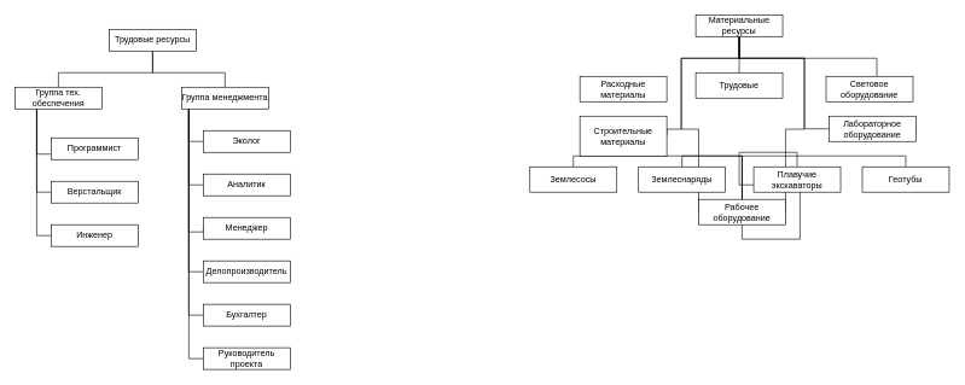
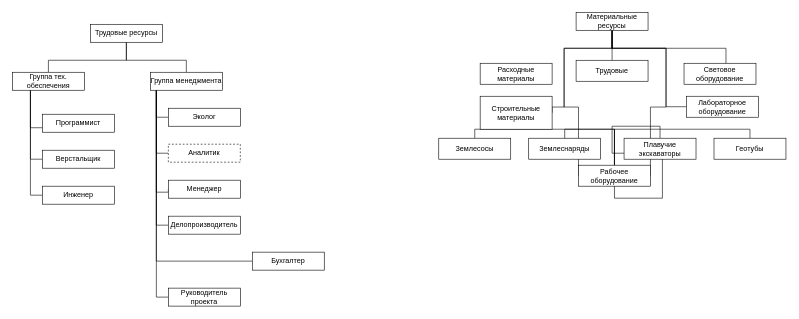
  <mxCell id="0" />
  <mxCell id="1" parent="0" />
  <mxCell id="2" style="edgeStyle=orthogonalEdgeStyle;rounded=0;orthogonalLoop=1;jettySize=auto;html=1;entryX=0.5;entryY=0;entryDx=0;entryDy=0;endArrow=none;endFill=0;" parent="1" source="4" target="8" edge="1"><mxGeometry relative="1" as="geometry"><Array as="points"><mxPoint x="210" y="100" /><mxPoint x="80" y="100" /></Array></mxGeometry></mxCell>
  <mxCell id="3" style="edgeStyle=orthogonalEdgeStyle;rounded=0;orthogonalLoop=1;jettySize=auto;html=1;entryX=0.5;entryY=0;entryDx=0;entryDy=0;endArrow=none;endFill=0;" parent="1" source="4" target="15" edge="1"><mxGeometry relative="1" as="geometry"><Array as="points"><mxPoint x="210" y="100" /><mxPoint x="310" y="100" /></Array></mxGeometry></mxCell>
  <mxCell id="4" value="Трудовые ресурсы" style="rounded=0;whiteSpace=wrap;html=1;" parent="1" vertex="1"><mxGeometry x="150" y="40" width="120" height="30" as="geometry" /></mxCell>
  <mxCell id="5" style="edgeStyle=orthogonalEdgeStyle;rounded=0;orthogonalLoop=1;jettySize=auto;html=1;entryX=0;entryY=0.5;entryDx=0;entryDy=0;endArrow=none;endFill=0;" parent="1" source="8" target="18" edge="1"><mxGeometry relative="1" as="geometry"><Array as="points"><mxPoint x="50" y="325" /></Array></mxGeometry></mxCell>
  <mxCell id="6" style="edgeStyle=orthogonalEdgeStyle;rounded=0;orthogonalLoop=1;jettySize=auto;html=1;entryX=0;entryY=0.5;entryDx=0;entryDy=0;endArrow=none;endFill=0;" parent="1" source="8" target="17" edge="1"><mxGeometry relative="1" as="geometry"><Array as="points"><mxPoint x="50" y="265" /></Array></mxGeometry></mxCell>
  <mxCell id="7" style="edgeStyle=orthogonalEdgeStyle;rounded=0;orthogonalLoop=1;jettySize=auto;html=1;entryX=0;entryY=0.75;entryDx=0;entryDy=0;endArrow=none;endFill=0;" parent="1" source="8" target="16" edge="1"><mxGeometry relative="1" as="geometry"><Array as="points"><mxPoint x="50" y="213" /></Array></mxGeometry></mxCell>
  <mxCell id="8" value="Группа тех. обеспечения" style="rounded=0;whiteSpace=wrap;html=1;" parent="1" vertex="1"><mxGeometry x="20" y="120" width="120" height="30" as="geometry" /></mxCell>
  <mxCell id="9" style="edgeStyle=orthogonalEdgeStyle;rounded=0;orthogonalLoop=1;jettySize=auto;html=1;entryX=0;entryY=0.5;entryDx=0;entryDy=0;endArrow=none;endFill=0;" parent="1" source="15" target="24" edge="1"><mxGeometry relative="1" as="geometry"><Array as="points"><mxPoint x="260" y="495" /></Array></mxGeometry></mxCell>
  <mxCell id="10" style="edgeStyle=orthogonalEdgeStyle;rounded=0;orthogonalLoop=1;jettySize=auto;html=1;entryX=0;entryY=0.5;entryDx=0;entryDy=0;endArrow=none;endFill=0;" parent="1" source="15" target="23" edge="1"><mxGeometry relative="1" as="geometry"><Array as="points"><mxPoint x="260" y="435" /></Array></mxGeometry></mxCell>
  <mxCell id="11" style="edgeStyle=orthogonalEdgeStyle;rounded=0;orthogonalLoop=1;jettySize=auto;html=1;entryX=0;entryY=0.5;entryDx=0;entryDy=0;endArrow=none;endFill=0;" parent="1" source="15" target="22" edge="1"><mxGeometry relative="1" as="geometry"><Array as="points"><mxPoint x="260" y="375" /></Array></mxGeometry></mxCell>
  <mxCell id="12" style="edgeStyle=orthogonalEdgeStyle;rounded=0;orthogonalLoop=1;jettySize=auto;html=1;entryX=0;entryY=0.5;entryDx=0;entryDy=0;endArrow=none;endFill=0;" parent="1" source="15" target="21" edge="1"><mxGeometry relative="1" as="geometry"><Array as="points"><mxPoint x="260" y="320" /><mxPoint x="280" y="320" /></Array></mxGeometry></mxCell>
  <mxCell id="13" style="edgeStyle=orthogonalEdgeStyle;rounded=0;orthogonalLoop=1;jettySize=auto;html=1;entryX=0;entryY=0.5;entryDx=0;entryDy=0;endArrow=none;endFill=0;" parent="1" source="15" target="20" edge="1"><mxGeometry relative="1" as="geometry"><Array as="points"><mxPoint x="260" y="255" /></Array></mxGeometry></mxCell>
  <mxCell id="14" style="edgeStyle=orthogonalEdgeStyle;rounded=0;orthogonalLoop=1;jettySize=auto;html=1;entryX=0;entryY=0.5;entryDx=0;entryDy=0;endArrow=none;endFill=0;" parent="1" source="15" target="19" edge="1"><mxGeometry relative="1" as="geometry"><Array as="points"><mxPoint x="260" y="195" /></Array></mxGeometry></mxCell>
  <mxCell id="15" value="Группа менеджмента" style="rounded=0;whiteSpace=wrap;html=1;" parent="1" vertex="1"><mxGeometry x="250" y="120" width="120" height="30" as="geometry" /></mxCell>
  <mxCell id="16" value="Программист" style="rounded=0;whiteSpace=wrap;html=1;" parent="1" vertex="1"><mxGeometry x="70" y="190" width="120" height="30" as="geometry" /></mxCell>
  <mxCell id="17" value="Верстальщик" style="rounded=0;whiteSpace=wrap;html=1;" parent="1" vertex="1"><mxGeometry x="70" y="250" width="120" height="30" as="geometry" /></mxCell>
  <mxCell id="18" value="Инженер" style="rounded=0;whiteSpace=wrap;html=1;" parent="1" vertex="1"><mxGeometry x="70" y="310" width="120" height="30" as="geometry" /></mxCell>
  <mxCell id="19" value="Эколог" style="rounded=0;whiteSpace=wrap;html=1;" parent="1" vertex="1"><mxGeometry x="280" y="180" width="120" height="30" as="geometry" /></mxCell>
- <mxCell id="20" value="Аналитик" style="rounded=0;whiteSpace=wrap;html=1;" parent="1" vertex="1"><mxGeometry x="280" y="240" width="120" height="30" as="geometry" /></mxCell>
+ <mxCell id="20" value="Аналитик" style="rounded=0;whiteSpace=wrap;html=1;dashed=1;" parent="1" vertex="1"><mxGeometry x="280" y="240" width="120" height="30" as="geometry" /></mxCell>
  <mxCell id="21" value="Менеджер" style="rounded=0;whiteSpace=wrap;html=1;" parent="1" vertex="1"><mxGeometry x="280" y="300" width="120" height="30" as="geometry" /></mxCell>
  <mxCell id="22" value="Делопроизводитель" style="rounded=0;whiteSpace=wrap;html=1;" parent="1" vertex="1"><mxGeometry x="280" y="360" width="120" height="30" as="geometry" /></mxCell>
- <mxCell id="23" value="Бухгалтер" style="rounded=0;whiteSpace=wrap;html=1;" parent="1" vertex="1"><mxGeometry x="280" y="420" width="120" height="30" as="geometry" /></mxCell>
+ <mxCell id="23" value="Бухгалтер" style="rounded=0;whiteSpace=wrap;html=1;" parent="1" vertex="1"><mxGeometry x="420" y="420" width="120" height="30" as="geometry" /></mxCell>
  <mxCell id="24" value="Руководитель проекта" style="rounded=0;whiteSpace=wrap;html=1;" parent="1" vertex="1"><mxGeometry x="280" y="480" width="120" height="30" as="geometry" /></mxCell>
  <mxCell id="25" style="edgeStyle=orthogonalEdgeStyle;rounded=0;orthogonalLoop=1;jettySize=auto;html=1;entryX=0.5;entryY=0;entryDx=0;entryDy=0;endArrow=none;endFill=0;" parent="1" source="31" edge="1"><mxGeometry relative="1" as="geometry"><mxPoint x="1020" y="105" as="targetPoint" /></mxGeometry></mxCell>
  <mxCell id="26" style="edgeStyle=orthogonalEdgeStyle;rounded=0;orthogonalLoop=1;jettySize=auto;html=1;entryX=0.583;entryY=0.086;entryDx=0;entryDy=0;entryPerimeter=0;endArrow=none;endFill=0;" parent="1" source="31" target="33" edge="1"><mxGeometry relative="1" as="geometry"><Array as="points"><mxPoint x="1020" y="80" /><mxPoint x="1210" y="80" /></Array></mxGeometry></mxCell>
  <mxCell id="27" style="edgeStyle=orthogonalEdgeStyle;rounded=0;orthogonalLoop=1;jettySize=auto;html=1;exitX=0.5;exitY=1;exitDx=0;exitDy=0;entryX=0;entryY=0.5;entryDx=0;entryDy=0;endArrow=none;endFill=0;" edge="1" parent="1" source="31" target="39"><mxGeometry relative="1" as="geometry"><Array as="points"><mxPoint x="1020" y="80" /><mxPoint x="940" y="80" /><mxPoint x="940" y="178" /></Array></mxGeometry></mxCell>
  <mxCell id="28" style="edgeStyle=orthogonalEdgeStyle;rounded=0;orthogonalLoop=1;jettySize=auto;html=1;exitX=0.5;exitY=1;exitDx=0;exitDy=0;entryX=1;entryY=0.5;entryDx=0;entryDy=0;endArrow=none;endFill=0;" edge="1" parent="1" source="31" target="41"><mxGeometry relative="1" as="geometry"><Array as="points"><mxPoint x="1020" y="80" /><mxPoint x="940" y="80" /><mxPoint x="940" y="178" /></Array></mxGeometry></mxCell>
  <mxCell id="29" style="edgeStyle=orthogonalEdgeStyle;rounded=0;orthogonalLoop=1;jettySize=auto;html=1;exitX=0.5;exitY=1;exitDx=0;exitDy=0;entryX=1;entryY=0.5;entryDx=0;entryDy=0;endArrow=none;endFill=0;" edge="1" parent="1" source="31" target="39"><mxGeometry relative="1" as="geometry"><Array as="points"><mxPoint x="1020" y="80" /><mxPoint x="1110" y="80" /><mxPoint x="1110" y="178" /></Array></mxGeometry></mxCell>
  <mxCell id="30" style="edgeStyle=orthogonalEdgeStyle;rounded=0;orthogonalLoop=1;jettySize=auto;html=1;exitX=0.5;exitY=1;exitDx=0;exitDy=0;entryX=0;entryY=0.5;entryDx=0;entryDy=0;endArrow=none;endFill=0;" edge="1" parent="1" source="31" target="43"><mxGeometry relative="1" as="geometry"><Array as="points"><mxPoint x="1020" y="80" /><mxPoint x="1110" y="80" /><mxPoint x="1110" y="178" /></Array></mxGeometry></mxCell>
  <mxCell id="31" value="Материальные ресурсы" style="rounded=0;whiteSpace=wrap;html=1;" parent="1" vertex="1"><mxGeometry x="960" width="120" height="30" as="geometry" y="20" /></mxCell>
  <mxCell id="32" value="Расходные материалы" style="rounded=0;whiteSpace=wrap;html=1;" parent="1" vertex="1"><mxGeometry x="800" y="105" width="120" height="35" as="geometry" /></mxCell>
  <mxCell id="33" value="Световое оборудование" style="rounded=0;whiteSpace=wrap;html=1;" parent="1" vertex="1"><mxGeometry x="1140" y="105" width="120" height="35" as="geometry" /></mxCell>
  <mxCell id="34" value="Землеснаряды" style="rounded=0;whiteSpace=wrap;html=1;" parent="1" vertex="1"><mxGeometry x="881" y="230" width="120" height="35" as="geometry" /></mxCell>
  <mxCell id="35" style="edgeStyle=orthogonalEdgeStyle;rounded=0;orthogonalLoop=1;jettySize=auto;html=1;exitX=0.5;exitY=1;exitDx=0;exitDy=0;entryX=0.5;entryY=0;entryDx=0;entryDy=0;endArrow=none;endFill=0;" edge="1" parent="1" source="39" target="45"><mxGeometry relative="1" as="geometry"><Array as="points"><mxPoint x="1024" y="215" /><mxPoint x="791" y="215" /></Array></mxGeometry></mxCell>
  <mxCell id="36" style="edgeStyle=orthogonalEdgeStyle;rounded=0;orthogonalLoop=1;jettySize=auto;html=1;exitX=0.5;exitY=1;exitDx=0;exitDy=0;endArrow=none;endFill=0;" edge="1" parent="1" source="39" target="34"><mxGeometry relative="1" as="geometry"><Array as="points"><mxPoint x="1024" y="215" /><mxPoint x="941" y="215" /></Array></mxGeometry></mxCell>
  <mxCell id="37" style="edgeStyle=orthogonalEdgeStyle;rounded=0;orthogonalLoop=1;jettySize=auto;html=1;exitX=0.5;exitY=1;exitDx=0;exitDy=0;entryX=0.5;entryY=0;entryDx=0;entryDy=0;endArrow=none;endFill=0;" edge="1" parent="1" source="39" target="40"><mxGeometry relative="1" as="geometry" /></mxCell>
  <mxCell id="38" style="edgeStyle=orthogonalEdgeStyle;rounded=0;orthogonalLoop=1;jettySize=auto;html=1;exitX=0.5;exitY=1;exitDx=0;exitDy=0;entryX=0.5;entryY=0;entryDx=0;entryDy=0;endArrow=none;endFill=0;" edge="1" parent="1" source="39" target="44"><mxGeometry relative="1" as="geometry"><Array as="points"><mxPoint x="1024" y="215" /><mxPoint x="1250" y="215" /></Array></mxGeometry></mxCell>
  <mxCell id="39" value="Рабочее оборудование" style="rounded=0;whiteSpace=wrap;html=1;" parent="1" vertex="1"><mxGeometry x="964" y="275" width="120" height="35" as="geometry" /></mxCell>
  <mxCell id="40" value="Плавучие экскаваторы" style="rounded=0;whiteSpace=wrap;html=1;" parent="1" vertex="1"><mxGeometry x="1040" y="230" width="120" height="35" as="geometry" /></mxCell>
  <mxCell id="41" value="Строительные материалы" style="rounded=0;whiteSpace=wrap;html=1;" parent="1" vertex="1"><mxGeometry x="800" y="160" width="120" height="55" as="geometry" /></mxCell>
  <mxCell id="42" value="Трудовые" style="rounded=0;whiteSpace=wrap;html=1;" parent="1" vertex="1"><mxGeometry x="960" y="100" width="120" height="35" as="geometry" /></mxCell>
  <mxCell id="43" value="Лабораторное оборудование" style="rounded=0;whiteSpace=wrap;html=1;" parent="1" vertex="1"><mxGeometry x="1144" y="160" width="120" height="35" as="geometry" /></mxCell>
  <mxCell id="44" value="Геотубы" style="rounded=0;whiteSpace=wrap;html=1;" vertex="1" parent="1"><mxGeometry x="1190" y="230" width="120" height="35" as="geometry" /></mxCell>
  <mxCell id="45" value="Землесосы" style="rounded=0;whiteSpace=wrap;html=1;" vertex="1" parent="1"><mxGeometry x="731" y="230" width="120" height="35" as="geometry" /></mxCell>
